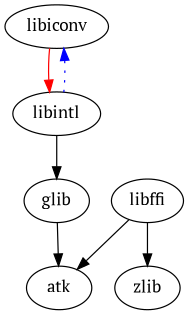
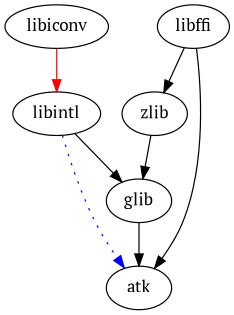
  digraph {
    fontname="PT Serif"
    node [fontname="PT Serif"]
    edge [fontname="PT Serif"]
    libiconv
    libintl
    glib
    atk
    zlib
    libffi
    libiconv -> libintl [color=red]
-   libintl -> libiconv [color=blue style=dotted]
+   libintl -> atk [color=blue style=dotted]
    libintl -> glib
    glib -> atk
+   zlib -> glib
    libffi -> atk
    libffi -> zlib
  }
